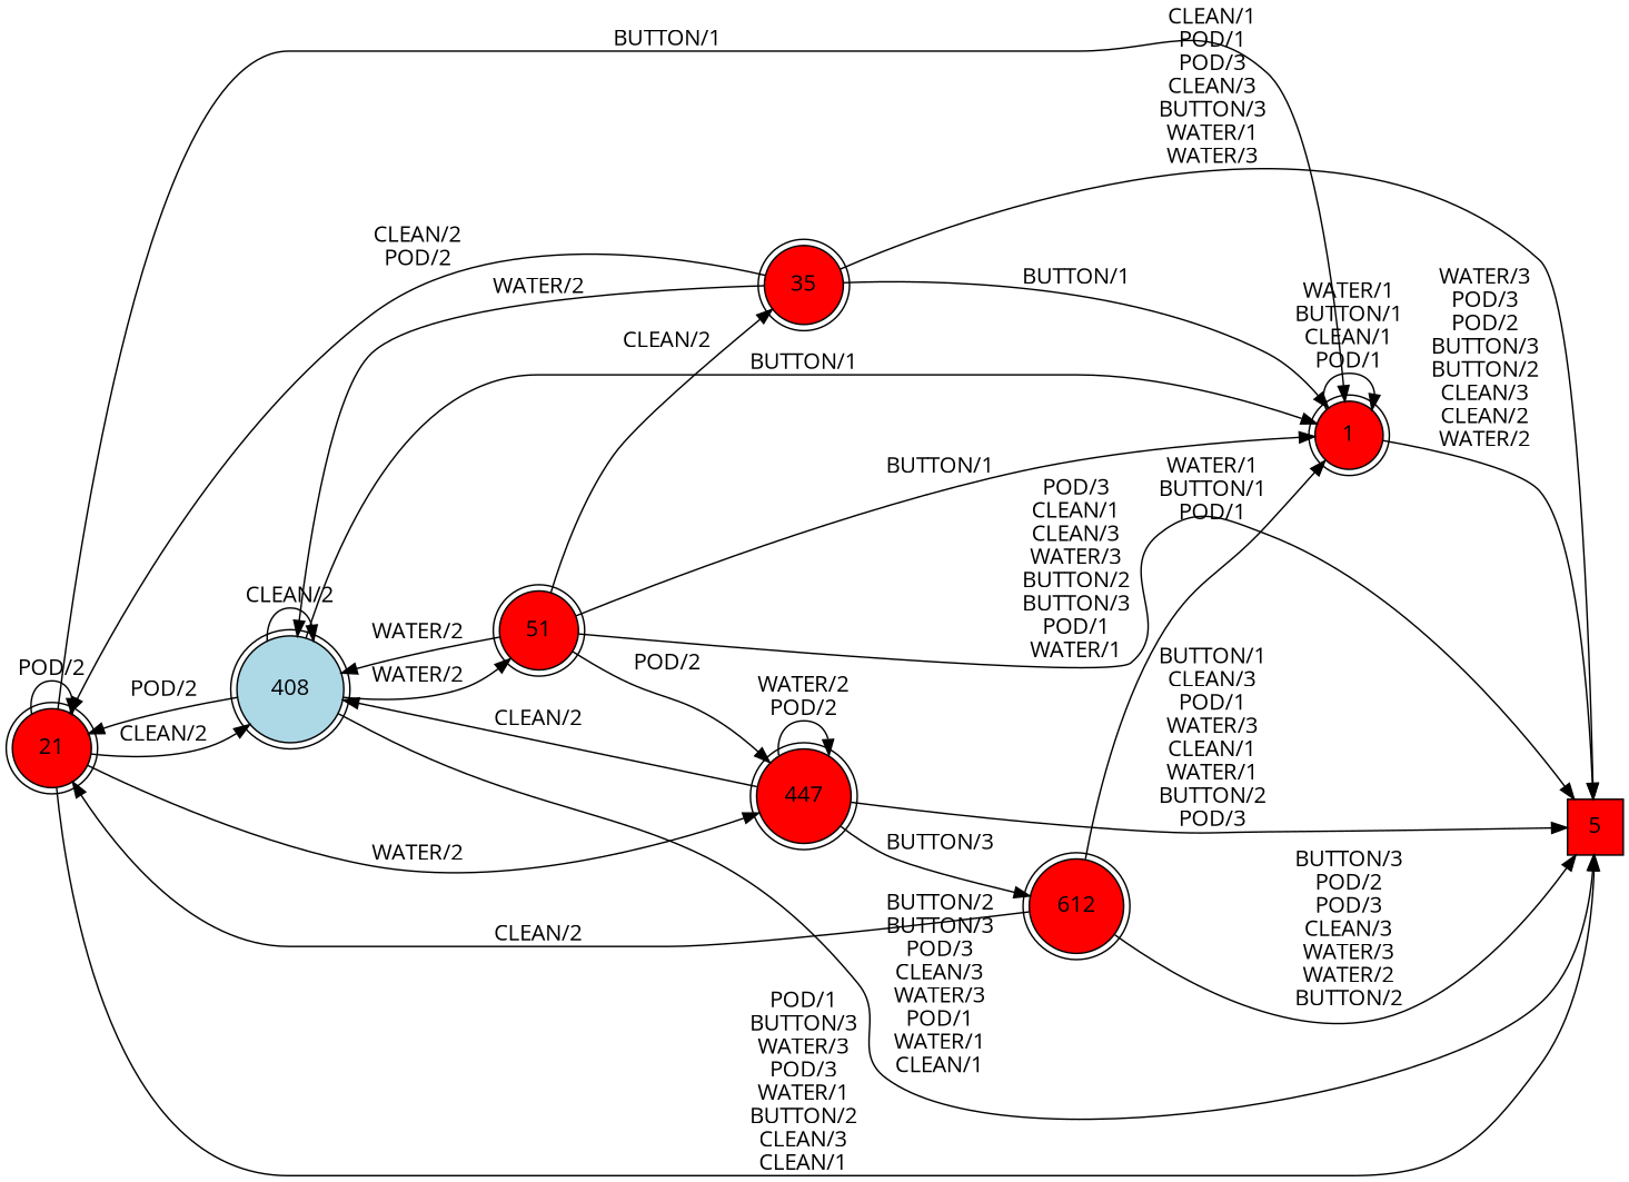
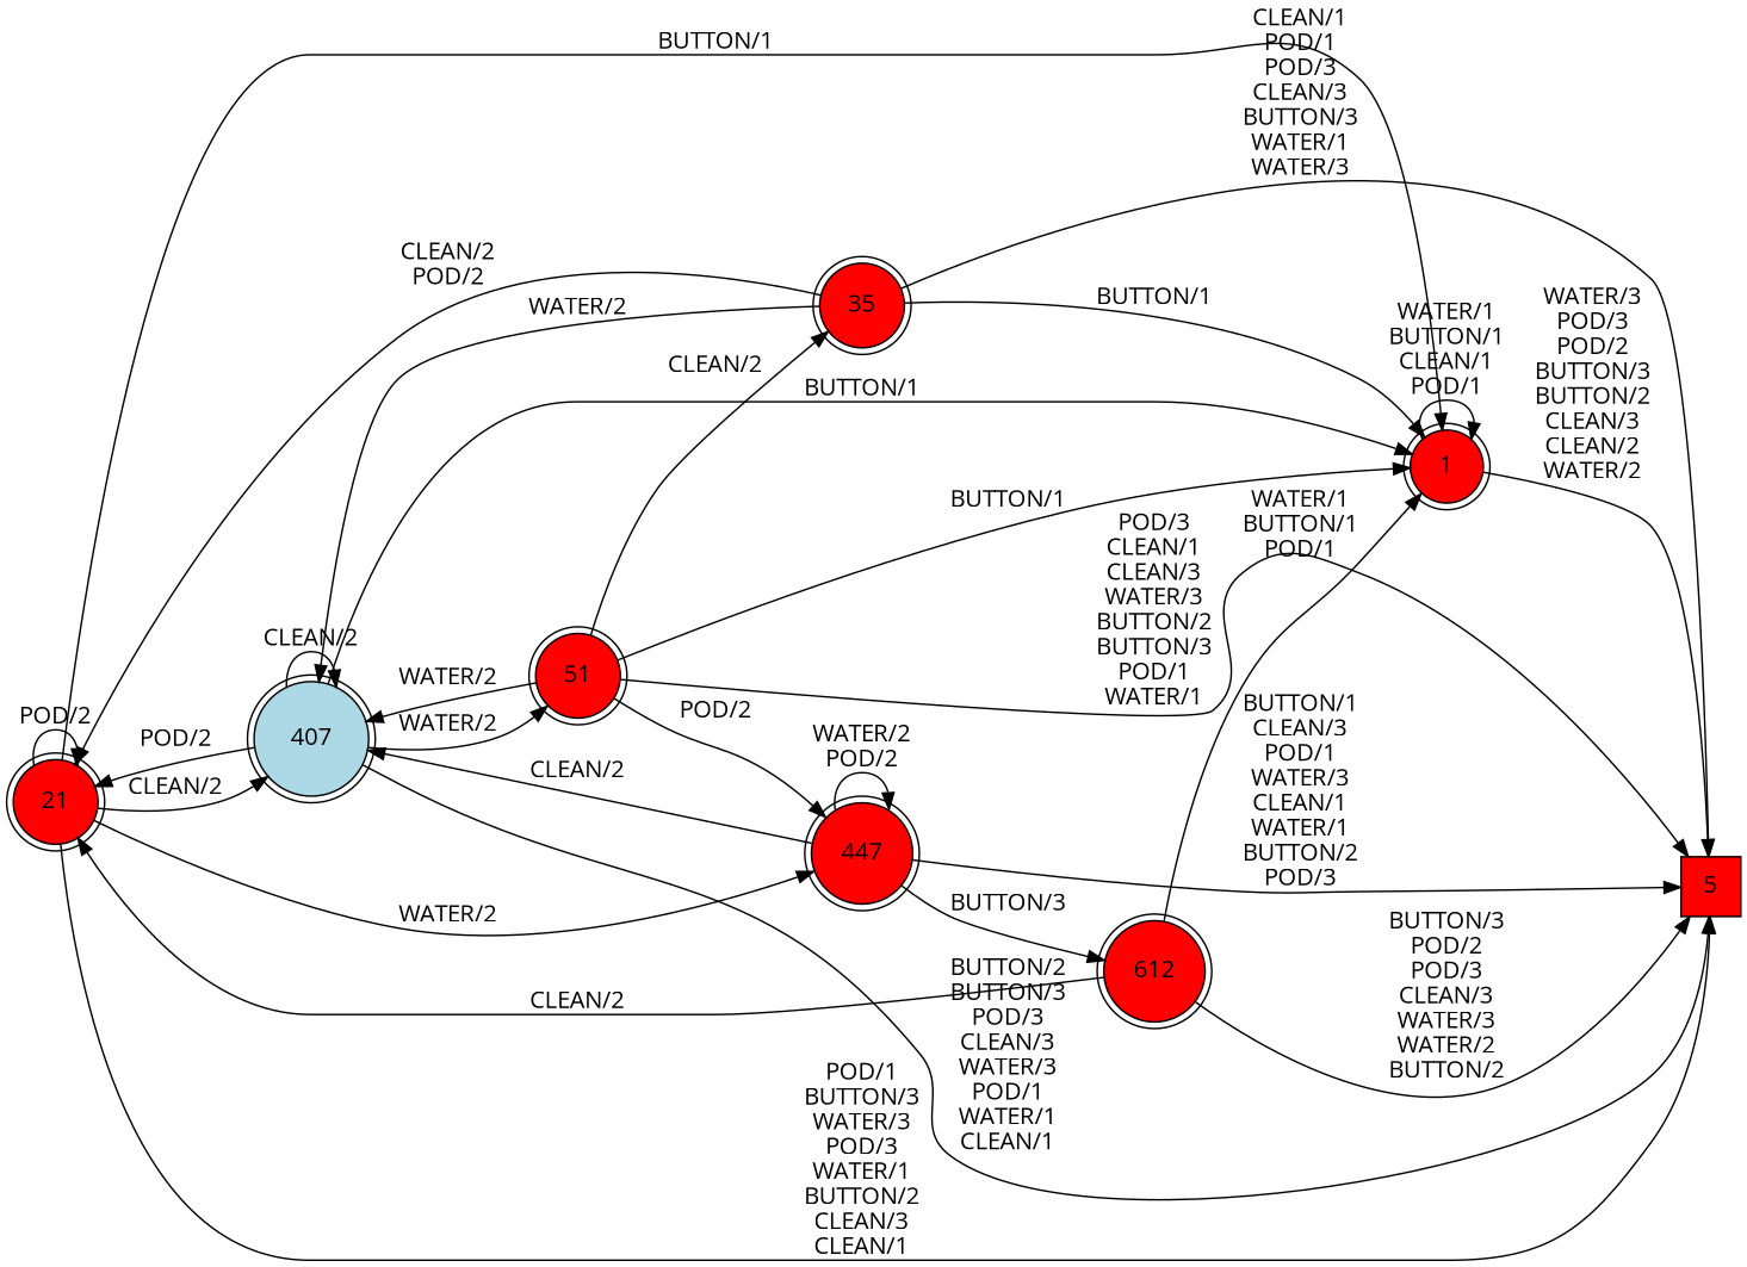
  digraph {
    rankdir=LR
    fontname="Open Sans"
    node [fillcolor=red shape=doublecircle style=filled fontname="Open Sans"]
    edge [fontname="Open Sans"]
    1
    5 [shape=square]
    21
-   407 [fillcolor=lightblue isInitial=True label=408]
+   407 [fillcolor=lightblue isInitial=True]
    447
    35
    51
    612
    1 -> 1 [label="WATER/1\nBUTTON/1\nCLEAN/1\nPOD/1"]
    1 -> 5 [label="WATER/3\nPOD/3\nPOD/2\nBUTTON/3\nBUTTON/2\nCLEAN/3\nCLEAN/2\nWATER/2"]
    21 -> 1 [label="BUTTON/1"]
    21 -> 5 [label="POD/1\nBUTTON/3\nWATER/3\nPOD/3\nWATER/1\nBUTTON/2\nCLEAN/3\nCLEAN/1"]
    21 -> 21 [label="POD/2"]
    21 -> 407 [label="CLEAN/2"]
    21 -> 447 [label="WATER/2"]
    407 -> 1 [label="BUTTON/1"]
    407 -> 5 [label="BUTTON/2\nBUTTON/3\nPOD/3\nCLEAN/3\nWATER/3\nPOD/1\nWATER/1\nCLEAN/1"]
    407 -> 21 [label="POD/2"]
    407 -> 407 [label="CLEAN/2"]
    407 -> 51 [label="WATER/2"]
    447 -> 5 [label="BUTTON/1\nCLEAN/3\nPOD/1\nWATER/3\nCLEAN/1\nWATER/1\nBUTTON/2\nPOD/3"]
    447 -> 407 [label="CLEAN/2"]
    447 -> 447 [label="WATER/2\nPOD/2"]
    447 -> 612 [label="BUTTON/3"]
    35 -> 1 [label="BUTTON/1"]
    35 -> 5 [label="CLEAN/1\nPOD/1\nPOD/3\nCLEAN/3\nBUTTON/3\nWATER/1\nWATER/3"]
    35 -> 21 [label="CLEAN/2\nPOD/2"]
    35 -> 407 [label="WATER/2"]
    51 -> 1 [label="BUTTON/1"]
    51 -> 5 [label="POD/3\nCLEAN/1\nCLEAN/3\nWATER/3\nBUTTON/2\nBUTTON/3\nPOD/1\nWATER/1"]
    51 -> 407 [label="WATER/2"]
    51 -> 447 [label="POD/2"]
    51 -> 35 [label="CLEAN/2"]
    612 -> 1 [label="WATER/1\nBUTTON/1\nPOD/1"]
    612 -> 5 [label="BUTTON/3\nPOD/2\nPOD/3\nCLEAN/3\nWATER/3\nWATER/2\nBUTTON/2"]
    612 -> 21 [label="CLEAN/2"]
  }
